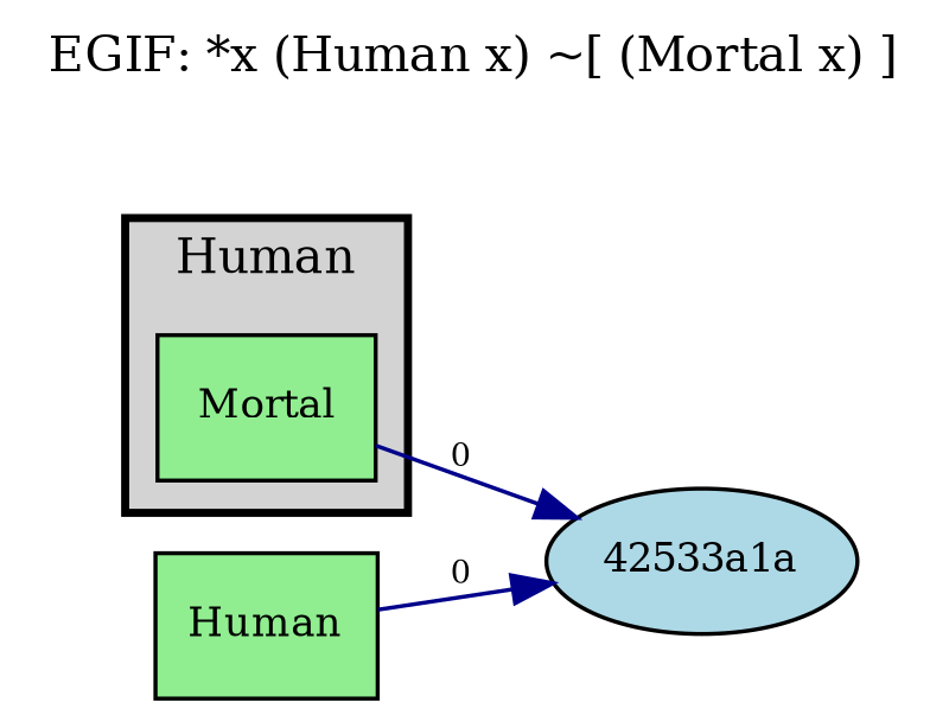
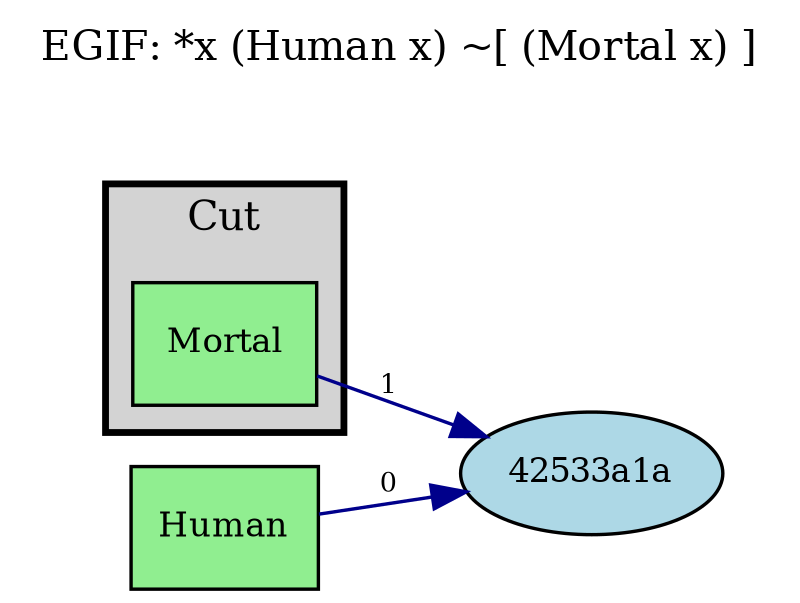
  digraph {
    compound=true
    fontsize=12
    label="EGIF: *x (Human x) ~[ (Mortal x) ]"
    labelloc=t
    rankdir=LR
    node [fillcolor=lightgreen fontsize=10 shape=box style=filled]
    edge [color=darkblue fontsize=8]
    n1 [label=Mortal]
    n2 [fillcolor=lightblue label="42533a1a" shape=ellipse]
    n3 [label=Human]
    subgraph cluster_1 {
      color=black
      fillcolor=lightgray
-     label=Human
+     label=Cut
      penwidth=2
      style=filled
      n1
    }
-   n1 -> n2 [label=0]
+   n1 -> n2 [label=1]
    n3 -> n2 [label=0]
  }
